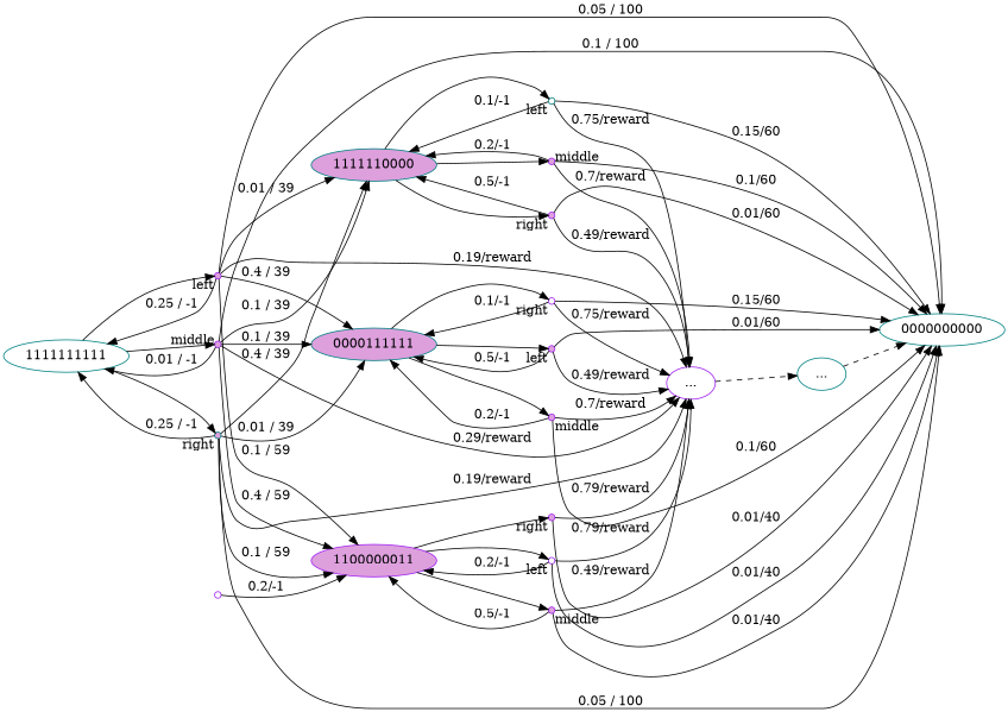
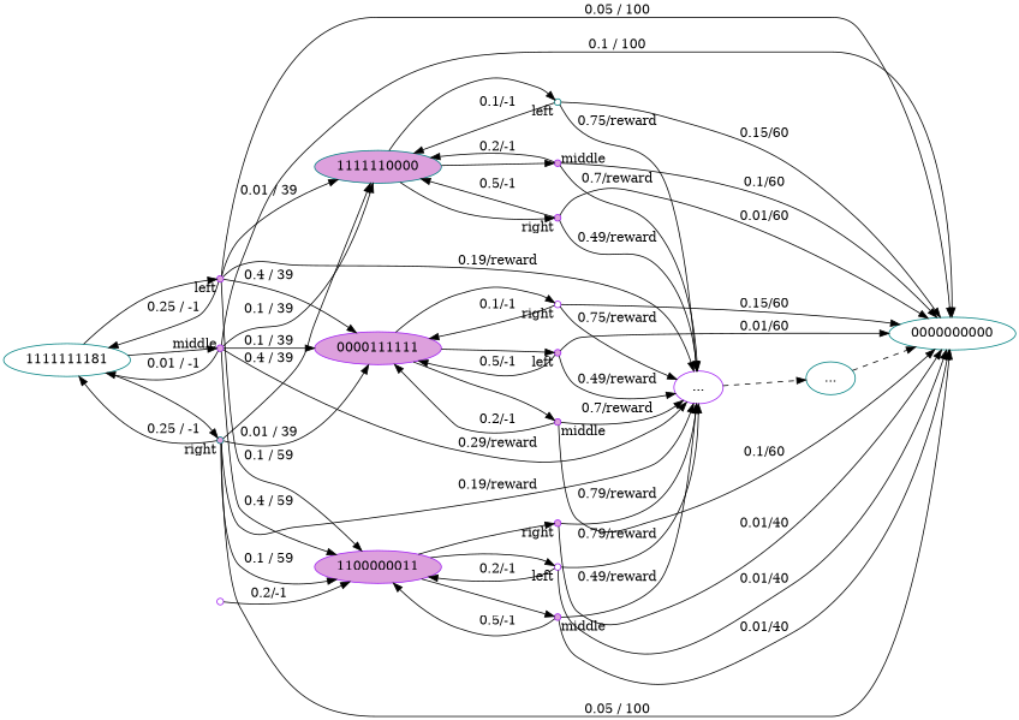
  digraph {
    rankdir=LR
    node [color=purple fillcolor=plum shape=point style=filled]
-   1111111111 [color=teal fillcolor=white shape=ellipse]
+   1111111111 [color=teal fillcolor=white shape=ellipse label=1111111181]
    left1 [height=0.1 xlabel=left]
    middle1 [height=0.1 xlabel=middle]
    right1 [color=teal height=0.1 xlabel=right]
    0000000000 [color=teal fillcolor=white shape=ellipse]
-   0000111111 [color=teal shape=ellipse]
+   0000111111 [shape=ellipse]
    1100000011 [shape=ellipse]
    1111110000 [color=teal shape=ellipse]
    n9 [fillcolor=white label="..." shape=ellipse]
    left3 [height=0.1 xlabel=left]
    middle3 [height=0.1 xlabel=middle]
    right3 [fillcolor=white height=0.1 xlabel=right]
    left2 [fillcolor=white height=0.1 xlabel=left]
    middle2 [height=0.1 xlabel=middle]
    right2 [height=0.1 xlabel=right]
    left4 [color=teal fillcolor=white height=0.1 xlabel=left]
    middle4 [height=0.1 xlabel=middle]
    right4 [height=0.1 xlabel=right]
    n19 [color=teal fillcolor=white label="..." shape=ellipse]
    right [fillcolor=white height=0.1]
    1111111111 -> left1
    1111111111 -> middle1
    1111111111 -> right1
    left1 -> 1111111111 [label="0.25 / -1"]
    left1 -> 0000000000 [label="0.05 / 100"]
    left1 -> 0000111111 [label="0.4 / 39"]
    left1 -> 1100000011 [label="0.1 / 59"]
    left1 -> 1111110000 [label="0.01 / 39"]
    left1 -> n9 [label="0.19/reward"]
    middle1 -> 1111111111 [label="0.01 / -1"]
    middle1 -> 0000000000 [label="0.1 / 100"]
    middle1 -> 0000111111 [label="0.1 / 39"]
    middle1 -> 1100000011 [label="0.4 / 59"]
    middle1 -> 1111110000 [label="0.1 / 39"]
    middle1 -> n9 [label="0.29/reward"]
    right1 -> 1111111111 [label="0.25 / -1"]
    right1 -> 0000000000 [label="0.05 / 100"]
    right1 -> 0000111111 [label="0.01 / 39"]
    right1 -> 1100000011 [label="0.1 / 59"]
    right1 -> 1111110000 [label="0.4 / 39"]
    right1 -> n9 [label="0.19/reward"]
    0000111111 -> left3
    0000111111 -> middle3
    0000111111 -> right3
    1100000011 -> left2
    1100000011 -> middle2
    1100000011 -> right2
    1111110000 -> left4
    1111110000 -> middle4
    1111110000 -> right4
    n9 -> n19 [style=dashed]
    left3 -> 0000000000 [label="0.01/60"]
    left3 -> 0000111111 [label="0.5/-1"]
    left3 -> n9 [label="0.49/reward"]
    middle3 -> 0000000000 [label="0.1/60"]
    middle3 -> 0000111111 [label="0.2/-1"]
    middle3 -> n9 [label="0.7/reward"]
    right3 -> 0000000000 [label="0.15/60"]
    right3 -> 0000111111 [label="0.1/-1"]
    right3 -> n9 [label="0.75/reward"]
    left2 -> 0000000000 [label="0.01/40"]
    left2 -> 1100000011 [label="0.2/-1"]
    left2 -> n9 [label="0.79/reward"]
    middle2 -> 0000000000 [label="0.01/40"]
    middle2 -> 1100000011 [label="0.5/-1"]
    middle2 -> n9 [label="0.49/reward"]
    right2 -> 0000000000 [label="0.01/40"]
    right2 -> n9 [label="0.79/reward"]
    left4 -> 0000000000 [label="0.15/60"]
    left4 -> 1111110000 [label="0.1/-1"]
    left4 -> n9 [label="0.75/reward"]
    middle4 -> 0000000000 [label="0.1/60"]
    middle4 -> 1111110000 [label="0.2/-1"]
    middle4 -> n9 [label="0.7/reward"]
    right4 -> 0000000000 [label="0.01/60"]
    right4 -> 1111110000 [label="0.5/-1"]
    right4 -> n9 [label="0.49/reward"]
    n19 -> 0000000000 [style=dashed]
    right -> 1100000011 [label="0.2/-1"]
  }
